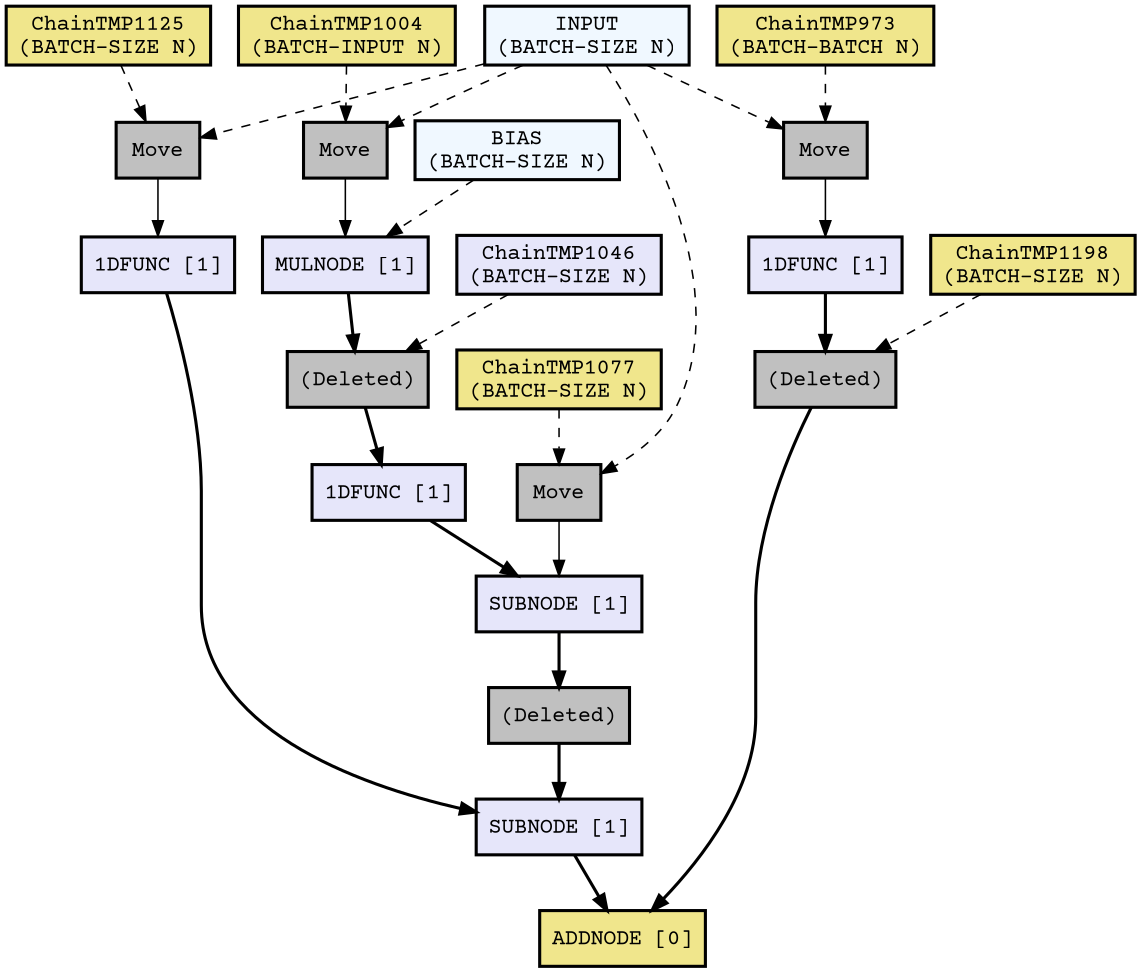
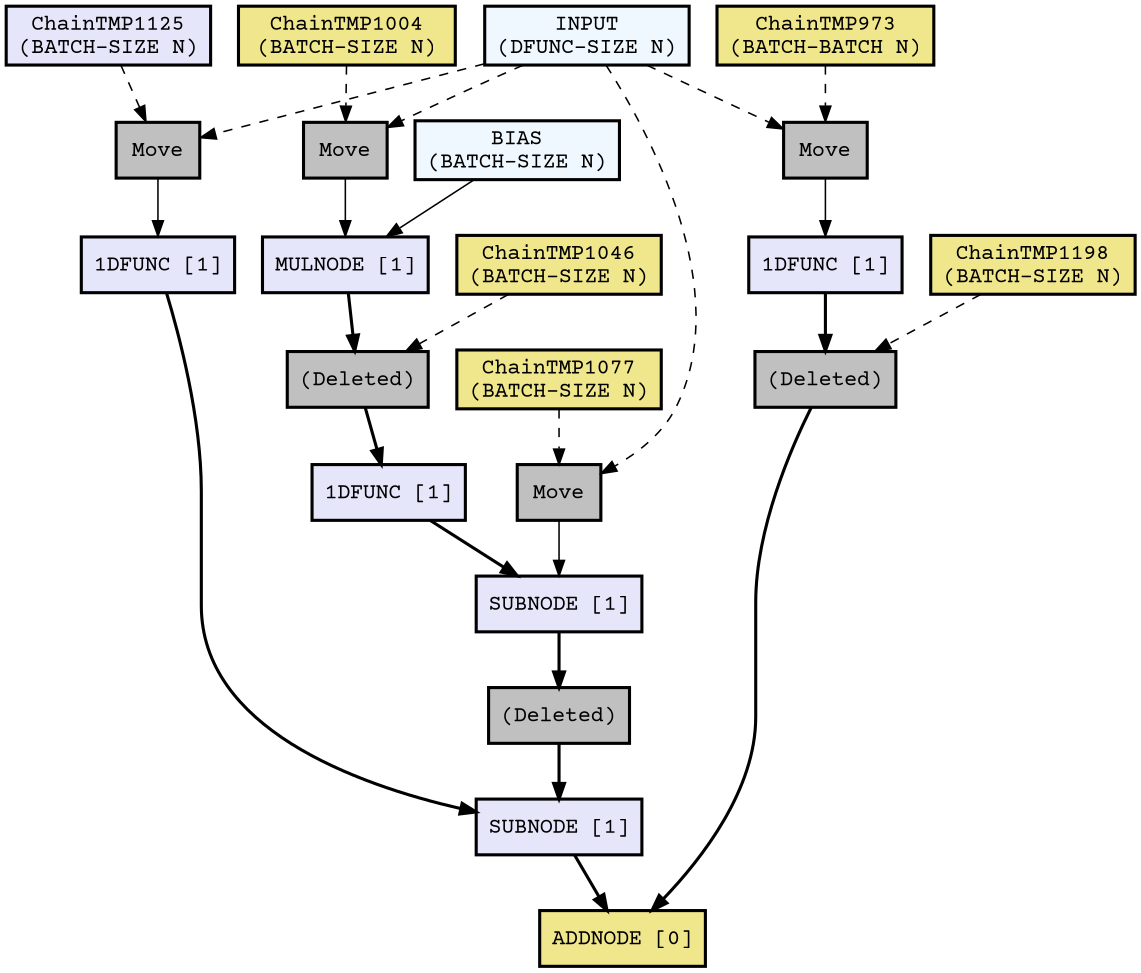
  digraph {
    fontname="Courier Prime"
    node [color=black fillcolor=gray fontname="Courier Prime" penwidth=2 shape=box style="filled, solid"]
    edge [fontname="Courier Prime"]
-   n1 [fillcolor="#f0f8ff" label="INPUT\n(BATCH-SIZE N)"]
+   n1 [fillcolor="#f0f8ff" label="INPUT\n(DFUNC-SIZE N)"]
    n2 [label=Move]
    n3 [label=Move]
    n4 [label=Move]
    n5 [label=Move]
    n6 [fillcolor="#e6e6fa" label="1DFUNC [1]"]
    n7 [fillcolor="#e6e6fa" label="MULNODE [1]"]
    n8 [fillcolor="#e6e6fa" label="SUBNODE [1]"]
    n9 [fillcolor="#e6e6fa" label="1DFUNC [1]"]
-   n10 [fillcolor="#f0e68c" label="ChainTMP1125\n(BATCH-SIZE N)"]
+   n10 [fillcolor="#e6e6fa" label="ChainTMP1125\n(BATCH-SIZE N)"]
    n11 [fillcolor="#e6e6fa" label="SUBNODE [1]"]
    n12 [fillcolor="#f0e68c" label="ADDNODE [0]"]
    n13 [fillcolor="#f0f8ff" label="BIAS\n(BATCH-SIZE N)"]
    n14 [label="(Deleted)"]
-   n15 [fillcolor="#f0e68c" label="ChainTMP1004\n(BATCH-INPUT N)"]
+   n15 [fillcolor="#f0e68c" label="ChainTMP1004\n(BATCH-SIZE N)"]
    n16 [fillcolor="#e6e6fa" label="1DFUNC [1]"]
-   n17 [fillcolor="#e6e6fa" label="ChainTMP1046\n(BATCH-SIZE N)"]
+   n17 [fillcolor="#f0e68c" label="ChainTMP1046\n(BATCH-SIZE N)"]
    n18 [label="(Deleted)"]
    n19 [fillcolor="#f0e68c" label="ChainTMP1077\n(BATCH-SIZE N)"]
    n20 [fillcolor="#f0e68c" label="ChainTMP973\n(BATCH-BATCH N)"]
    n21 [label="(Deleted)"]
    n22 [fillcolor="#f0e68c" label="ChainTMP1198\n(BATCH-SIZE N)"]
    n1 -> n2 [style=dashed]
    n1 -> n3 [style=dashed]
    n1 -> n4 [style=dashed]
    n1 -> n5 [style=dashed]
    n2 -> n6 [weight=10]
    n3 -> n7 [weight=10]
    n4 -> n8 [weight=10]
    n5 -> n9 [weight=10]
    n6 -> n11 [penwidth=2]
    n7 -> n14 [penwidth=2]
    n8 -> n18 [penwidth=2]
    n9 -> n21 [penwidth=2]
    n10 -> n2 [style=dashed]
    n11 -> n12 [penwidth=2]
-   n13 -> n7 [style=dashed]
+   n13 -> n7 [style=solid]
    n14 -> n16 [penwidth=2]
    n15 -> n3 [style=dashed]
    n16 -> n8 [penwidth=2]
    n17 -> n14 [style=dashed]
    n18 -> n11 [penwidth=2]
    n19 -> n4 [style=dashed]
    n20 -> n5 [style=dashed]
    n21 -> n12 [penwidth=2]
    n22 -> n21 [style=dashed]
  }
